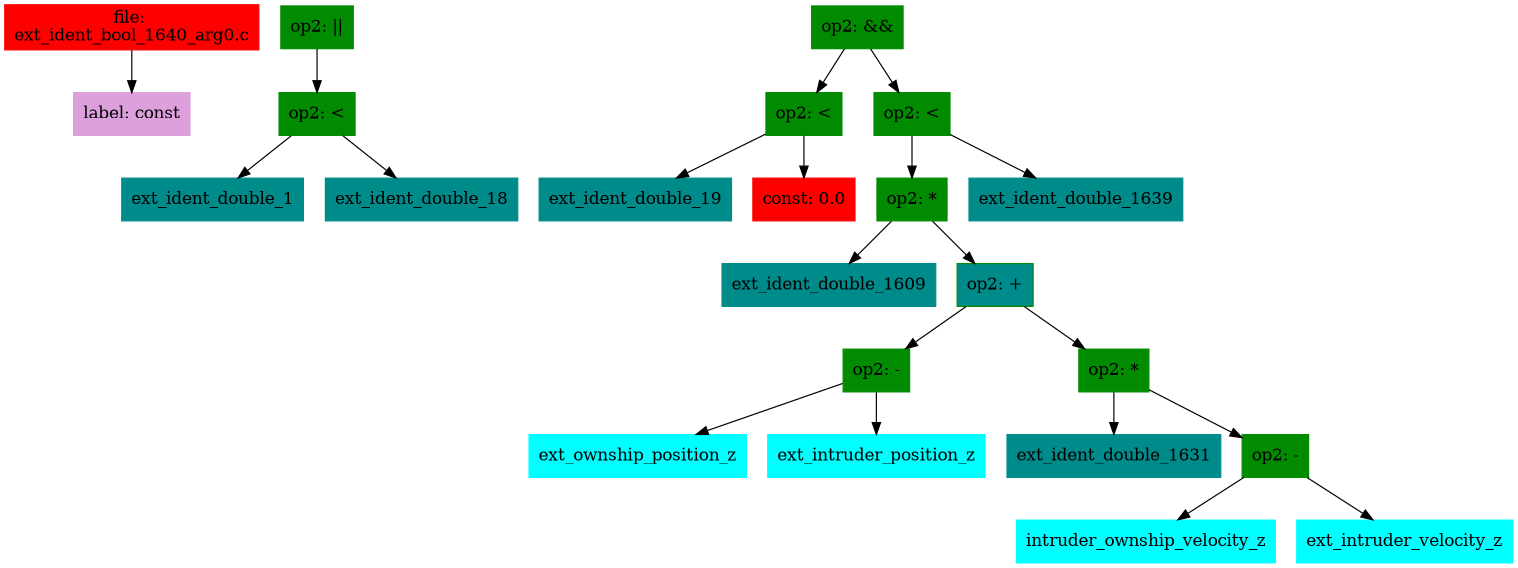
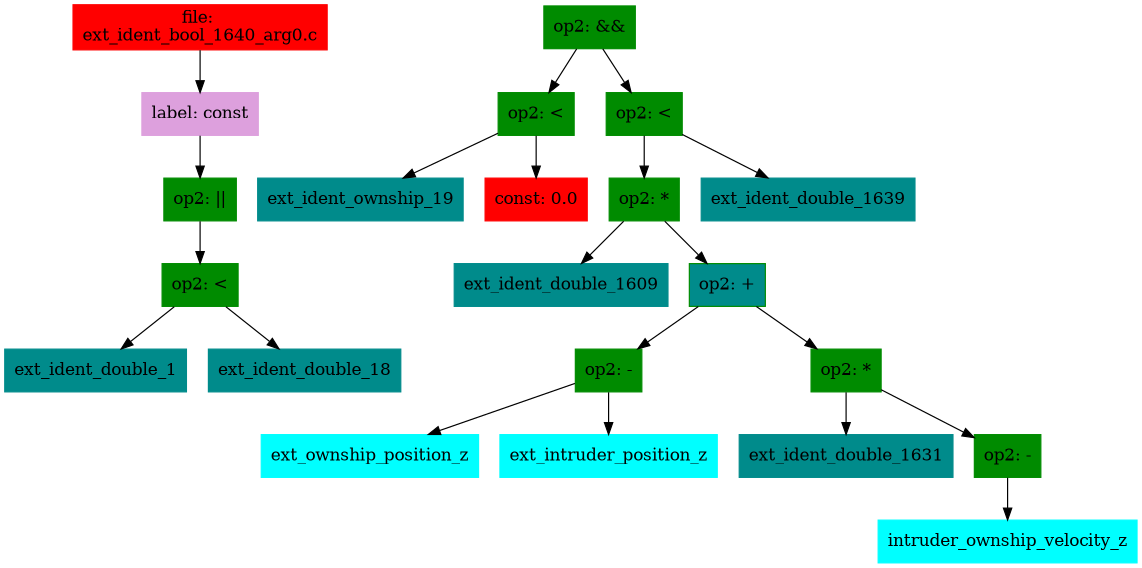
  digraph {
    node [color=green4 shape=box style=filled]
    n1 [color=red label="file: \next_ident_bool_1640_arg0.c"]
    n2 [color=plum label="label: const"]
    n3 [label="op2: ||"]
    n4 [label="op2: <"]
    n5 [color=cyan4 label=ext_ident_double_1]
    n6 [color=cyan4 label=ext_ident_double_18]
    n7 [label="op2: &&"]
    n8 [label="op2: <"]
    n9 [label="op2: <"]
-   n10 [color=cyan4 label=ext_ident_double_19]
+   n10 [color=cyan4 label=ext_ident_ownship_19]
    n11 [color=red1 label="const: 0.0"]
    n12 [label="op2: *"]
    n13 [color=cyan4 label=ext_ident_double_1639]
    n14 [color=cyan4 label=ext_ident_double_1609]
    n15 [fillcolor=cyan4 label="op2: +"]
    n16 [label="op2: -"]
    n17 [label="op2: *"]
    n18 [color=cyan1 label=ext_ownship_position_z]
    n19 [color=cyan1 label=ext_intruder_position_z]
    n20 [color=cyan4 label=ext_ident_double_1631]
    n21 [label="op2: -"]
    n22 [color=cyan1 label=intruder_ownship_velocity_z]
-   n23 [color=cyan1 label=ext_intruder_velocity_z]
    n1 -> n2
+   n2 -> n3
    n3 -> n4
    n4 -> n5
    n4 -> n6
    n7 -> n8
    n7 -> n9
    n8 -> n10
    n8 -> n11
    n9 -> n12
    n9 -> n13
    n12 -> n14
    n12 -> n15
    n15 -> n16
    n15 -> n17
    n16 -> n18
    n16 -> n19
    n17 -> n20
    n17 -> n21
    n21 -> n22
-   n21 -> n23
  }
